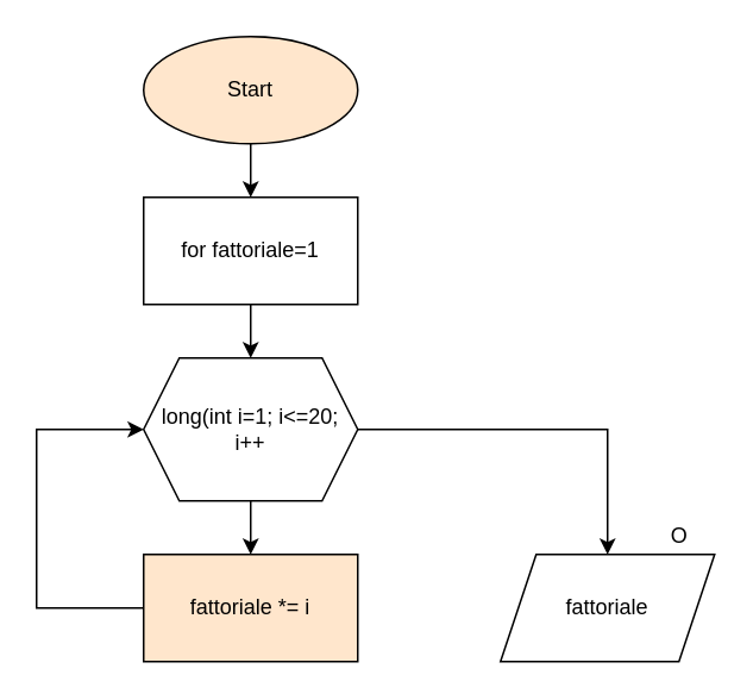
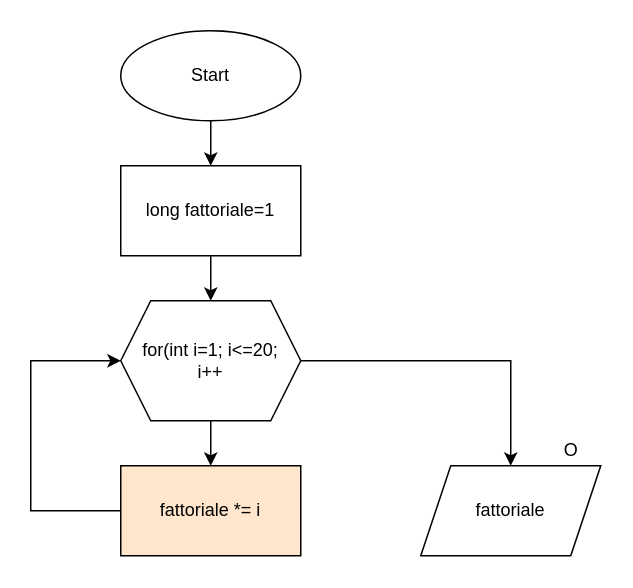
  <mxCell id="0" />
  <mxCell id="1" parent="0" />
  <mxCell id="2" value="" style="edgeStyle=orthogonalEdgeStyle;rounded=0;orthogonalLoop=1;jettySize=auto;html=1;" edge="1" parent="1" source="3" target="5"><mxGeometry relative="1" as="geometry" /></mxCell>
- <mxCell id="3" value="Start" style="ellipse;whiteSpace=wrap;html=1;fillColor=#ffe6cc;" vertex="1" parent="1"><mxGeometry x="80" y="20" width="120" height="60" as="geometry" /></mxCell>
+ <mxCell id="3" value="Start" style="ellipse;whiteSpace=wrap;html=1;" vertex="1" parent="1"><mxGeometry x="80" y="20" width="120" height="60" as="geometry" /></mxCell>
  <mxCell id="4" value="" style="edgeStyle=orthogonalEdgeStyle;rounded=0;orthogonalLoop=1;jettySize=auto;html=1;" edge="1" parent="1" source="5" target="8"><mxGeometry relative="1" as="geometry" /></mxCell>
- <mxCell id="5" value="for fattoriale=1" style="rounded=0;whiteSpace=wrap;html=1;" vertex="1" parent="1"><mxGeometry x="80" y="110" width="120" height="60" as="geometry" /></mxCell>
+ <mxCell id="5" value="long fattoriale=1" style="rounded=0;whiteSpace=wrap;html=1;" vertex="1" parent="1"><mxGeometry x="80" y="110" width="120" height="60" as="geometry" /></mxCell>
  <mxCell id="6" value="" style="edgeStyle=orthogonalEdgeStyle;rounded=0;orthogonalLoop=1;jettySize=auto;html=1;" edge="1" parent="1" source="8" target="10"><mxGeometry relative="1" as="geometry" /></mxCell>
  <mxCell id="7" style="edgeStyle=orthogonalEdgeStyle;rounded=0;orthogonalLoop=1;jettySize=auto;html=1;" edge="1" parent="1" source="8" target="11"><mxGeometry relative="1" as="geometry"><mxPoint x="340" y="340" as="targetPoint" /></mxGeometry></mxCell>
- <mxCell id="8" value="&lt;div&gt;long(int i=1; i&amp;lt;=20;&lt;/div&gt;&lt;div&gt;i++&lt;br&gt;&lt;/div&gt;" style="shape=hexagon;perimeter=hexagonPerimeter2;whiteSpace=wrap;html=1;fixedSize=1;" vertex="1" parent="1"><mxGeometry x="80" y="200" width="120" height="80" as="geometry" /></mxCell>
+ <mxCell id="8" value="&lt;div&gt;for(int i=1; i&amp;lt;=20;&lt;/div&gt;&lt;div&gt;i++&lt;br&gt;&lt;/div&gt;" style="shape=hexagon;perimeter=hexagonPerimeter2;whiteSpace=wrap;html=1;fixedSize=1;" vertex="1" parent="1"><mxGeometry x="80" y="200" width="120" height="80" as="geometry" /></mxCell>
  <mxCell id="9" style="edgeStyle=orthogonalEdgeStyle;rounded=0;orthogonalLoop=1;jettySize=auto;html=1;entryX=0;entryY=0.5;entryDx=0;entryDy=0;" edge="1" parent="1" source="10" target="8"><mxGeometry relative="1" as="geometry"><Array as="points"><mxPoint x="20" y="340" /><mxPoint x="20" y="240" /></Array></mxGeometry></mxCell>
  <mxCell id="10" value="fattoriale *= i" style="rounded=0;whiteSpace=wrap;html=1;fillColor=#ffe6cc;" vertex="1" parent="1"><mxGeometry x="80" y="310" width="120" height="60" as="geometry" /></mxCell>
  <mxCell id="11" value="fattoriale" style="shape=parallelogram;perimeter=parallelogramPerimeter;whiteSpace=wrap;html=1;fixedSize=1;" vertex="1" parent="1"><mxGeometry x="280" y="310" width="120" height="60" as="geometry" /></mxCell>
  <mxCell id="12" value="O" style="text;html=1;align=center;verticalAlign=middle;resizable=0;points=[];autosize=1;strokeColor=none;fillColor=none;" vertex="1" parent="1"><mxGeometry x="365" y="285" width="30" height="30" as="geometry" /></mxCell>
